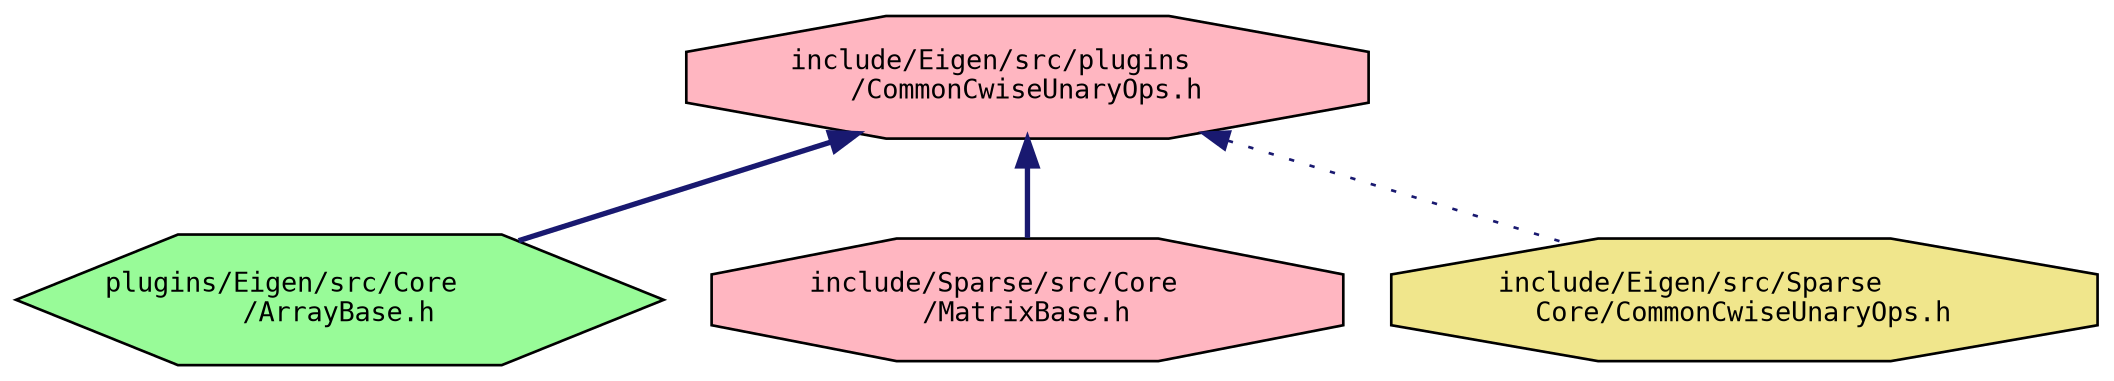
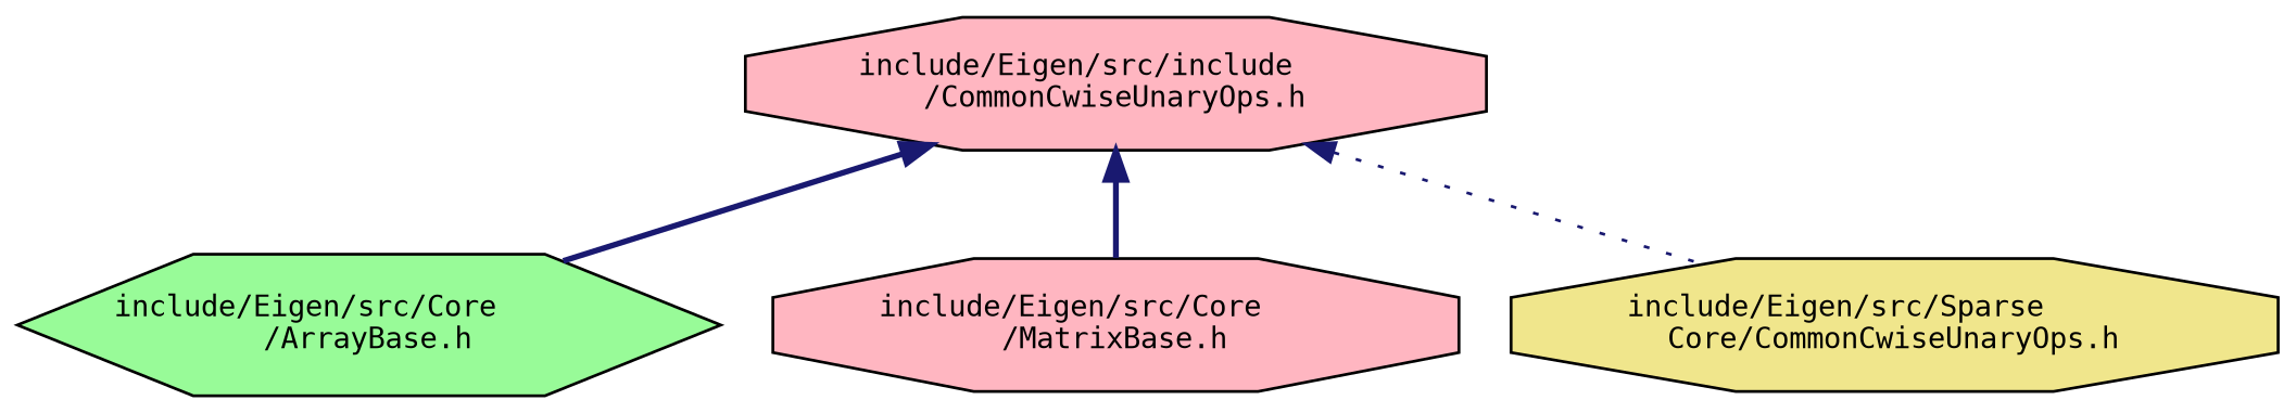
  digraph {
    fontname="DejaVu Sans Mono"
    node [color=black fillcolor=lightpink fontname="DejaVu Sans Mono" fontsize=10 shape=octagon style=filled]
    edge [color=midnightblue dir=back fontname="DejaVu Sans Mono" fontsize=10 labelfontname=Helvetica labelfontsize=10 style=bold]
-   n1 [fontcolor=black height=0.2 label="include/Eigen/src/plugins\l/CommonCwiseUnaryOps.h" width=0.4]
-   n2 [fillcolor=palegreen height=0.2 label="plugins/Eigen/src/Core\l/ArrayBase.h" shape=hexagon width=0.4]
-   n3 [height=0.2 label="include/Sparse/src/Core\l/MatrixBase.h" width=0.4]
+   n1 [fontcolor=black height=0.2 label="include/Eigen/src/include\l/CommonCwiseUnaryOps.h" width=0.4]
+   n2 [fillcolor=palegreen height=0.2 label="include/Eigen/src/Core\l/ArrayBase.h" shape=hexagon width=0.4]
+   n3 [height=0.2 label="include/Eigen/src/Core\l/MatrixBase.h" width=0.4]
    n4 [fillcolor=khaki height=0.2 label="include/Eigen/src/Sparse\lCore/CommonCwiseUnaryOps.h" width=0.4]
    n1 -> n2
    n1 -> n3
    n1 -> n4 [style=dotted]
  }
